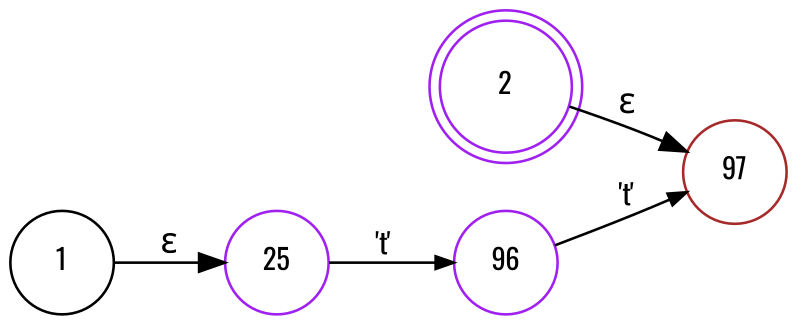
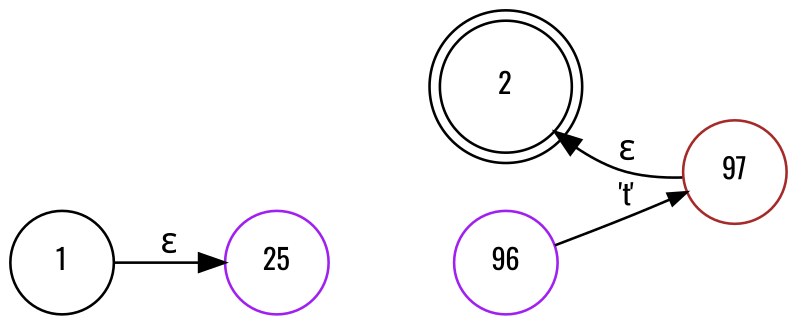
  digraph {
    fontname=Oswald
    rankdir=LR
    node [color=black fixedsize=true fontname=Oswald fontsize=11 shape=circle peripheries=1]
    edge [fontname=Oswald]
-   n1 [color=purple label=2 shape=doublecircle width=.6 peripheries=""]
+   n1 [label=2 shape=doublecircle width=.6 peripheries=""]
    n2 [color=purple label=96 width=.55]
    n3 [color=brown label=97 width=.55]
    n4 [label=1 width=.55]
    n5 [color=purple label=25 width=.55]
    n2 -> n3 [arrowhead=normal arrowsize=.7 fontsize=11 label="'t'"]
-   n1 -> n3 [label="&epsilon;"]
+   n3 -> n1 [label="&epsilon;"]
    n4 -> n5 [label="&epsilon;"]
-   n5 -> n2 [arrowhead=normal arrowsize=.7 fontsize=11 label="'t'"]
  }
